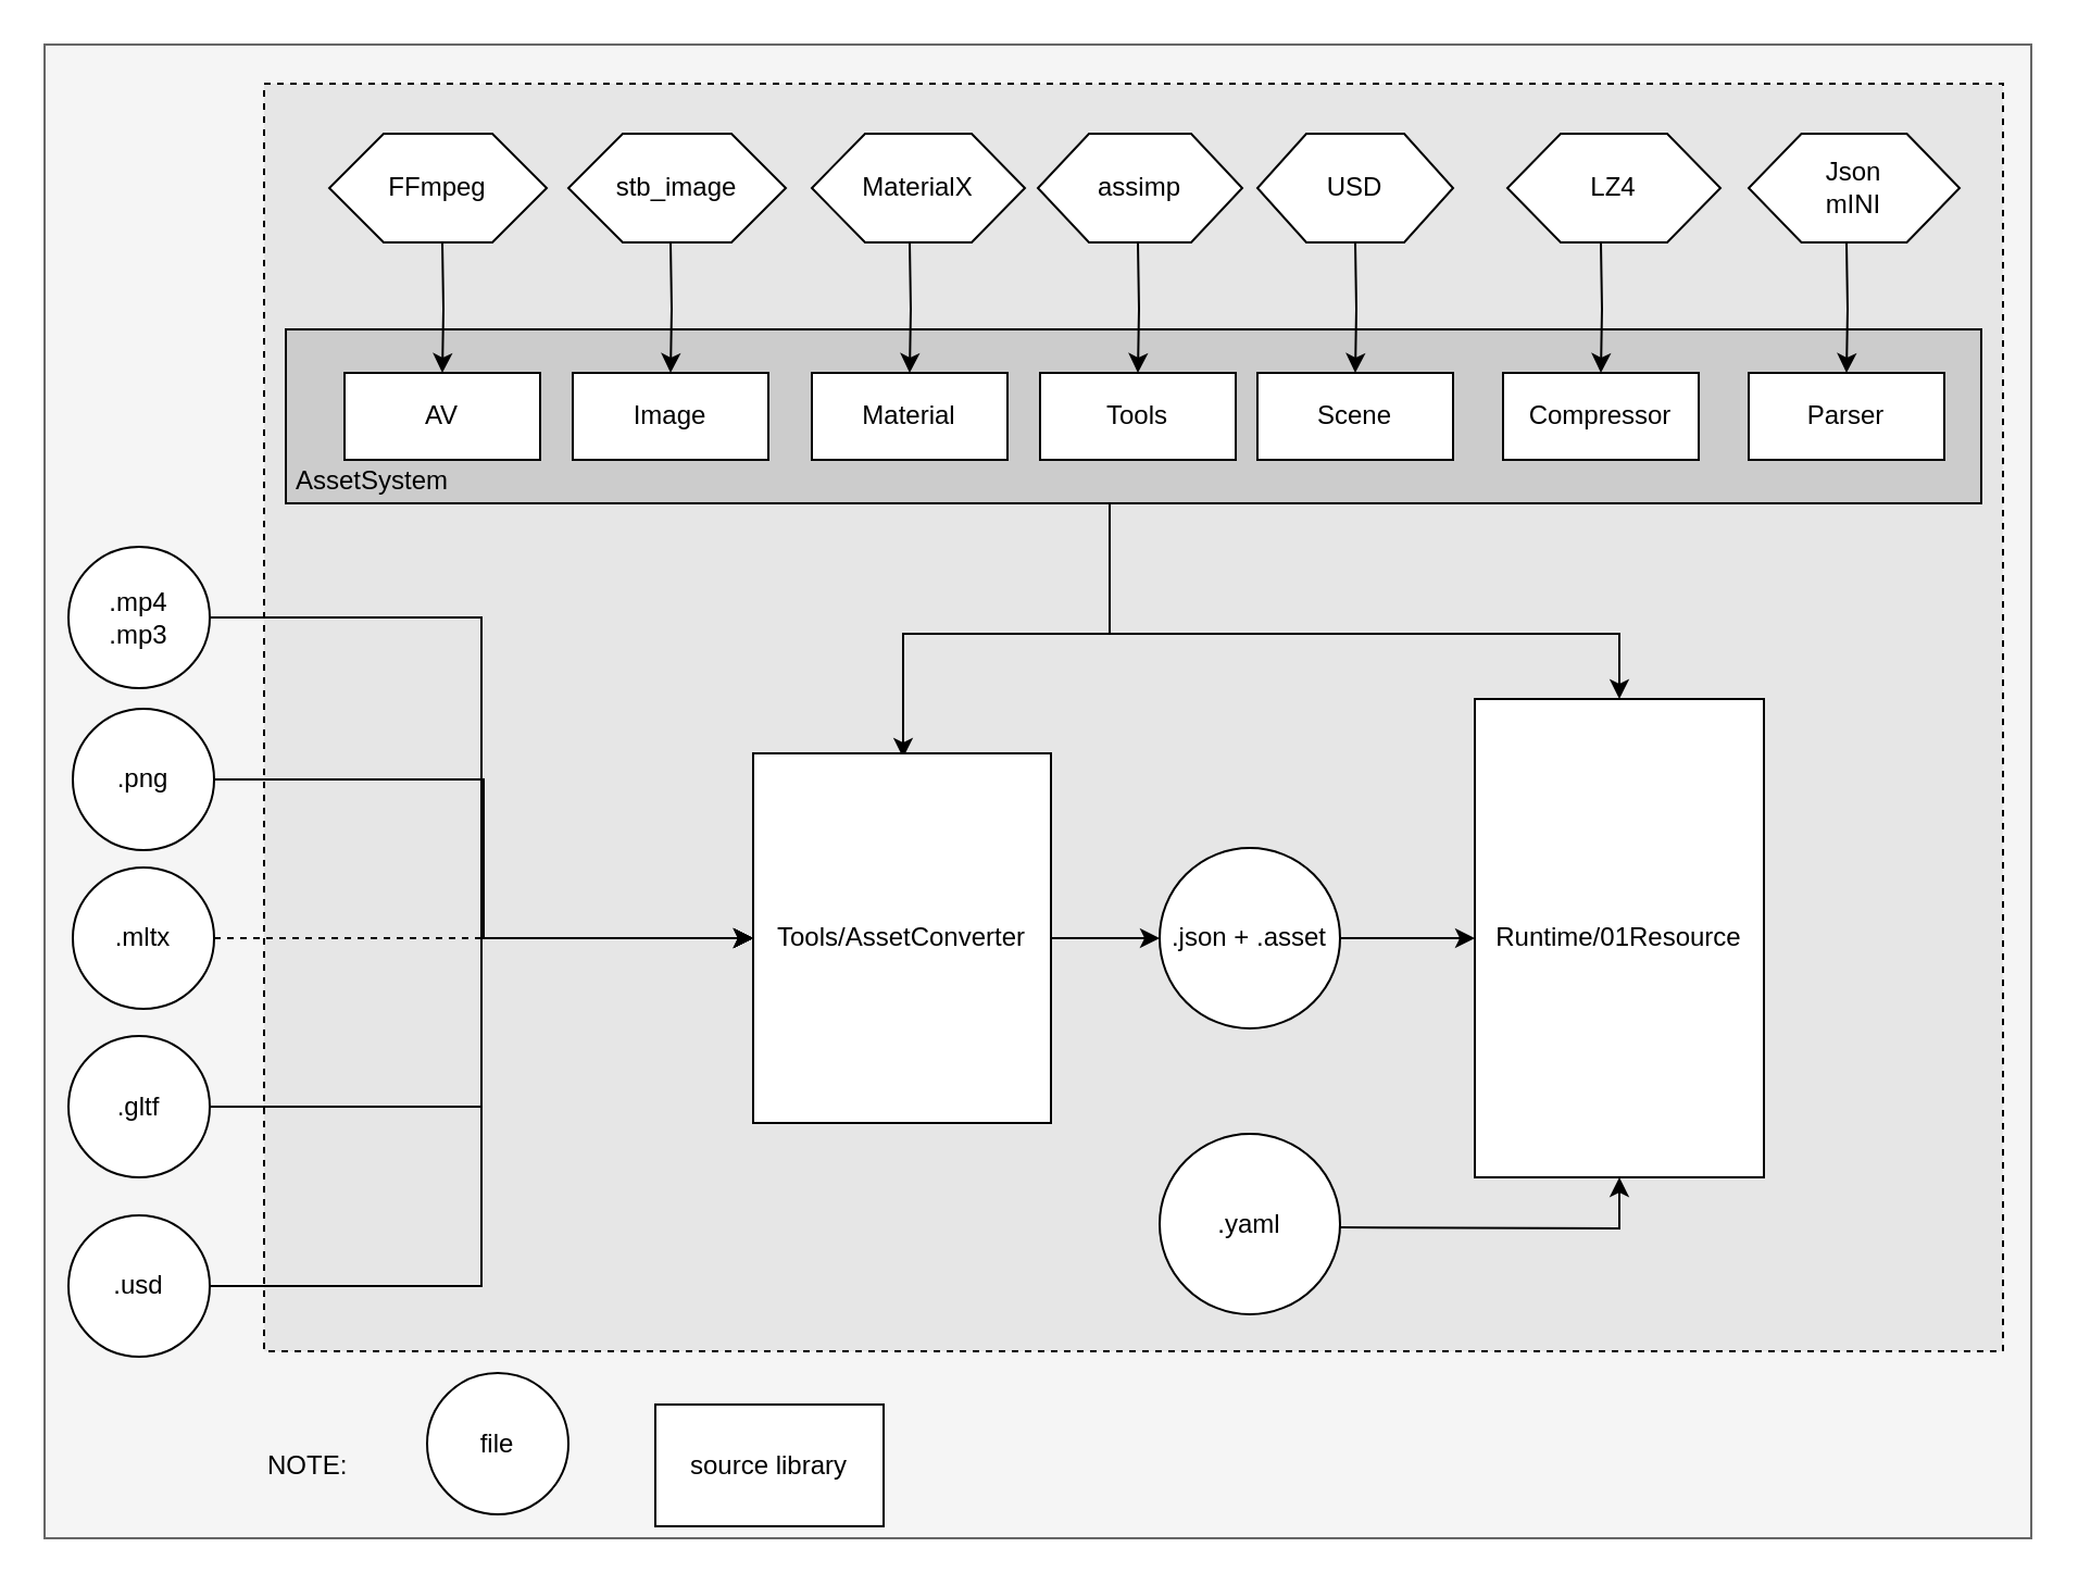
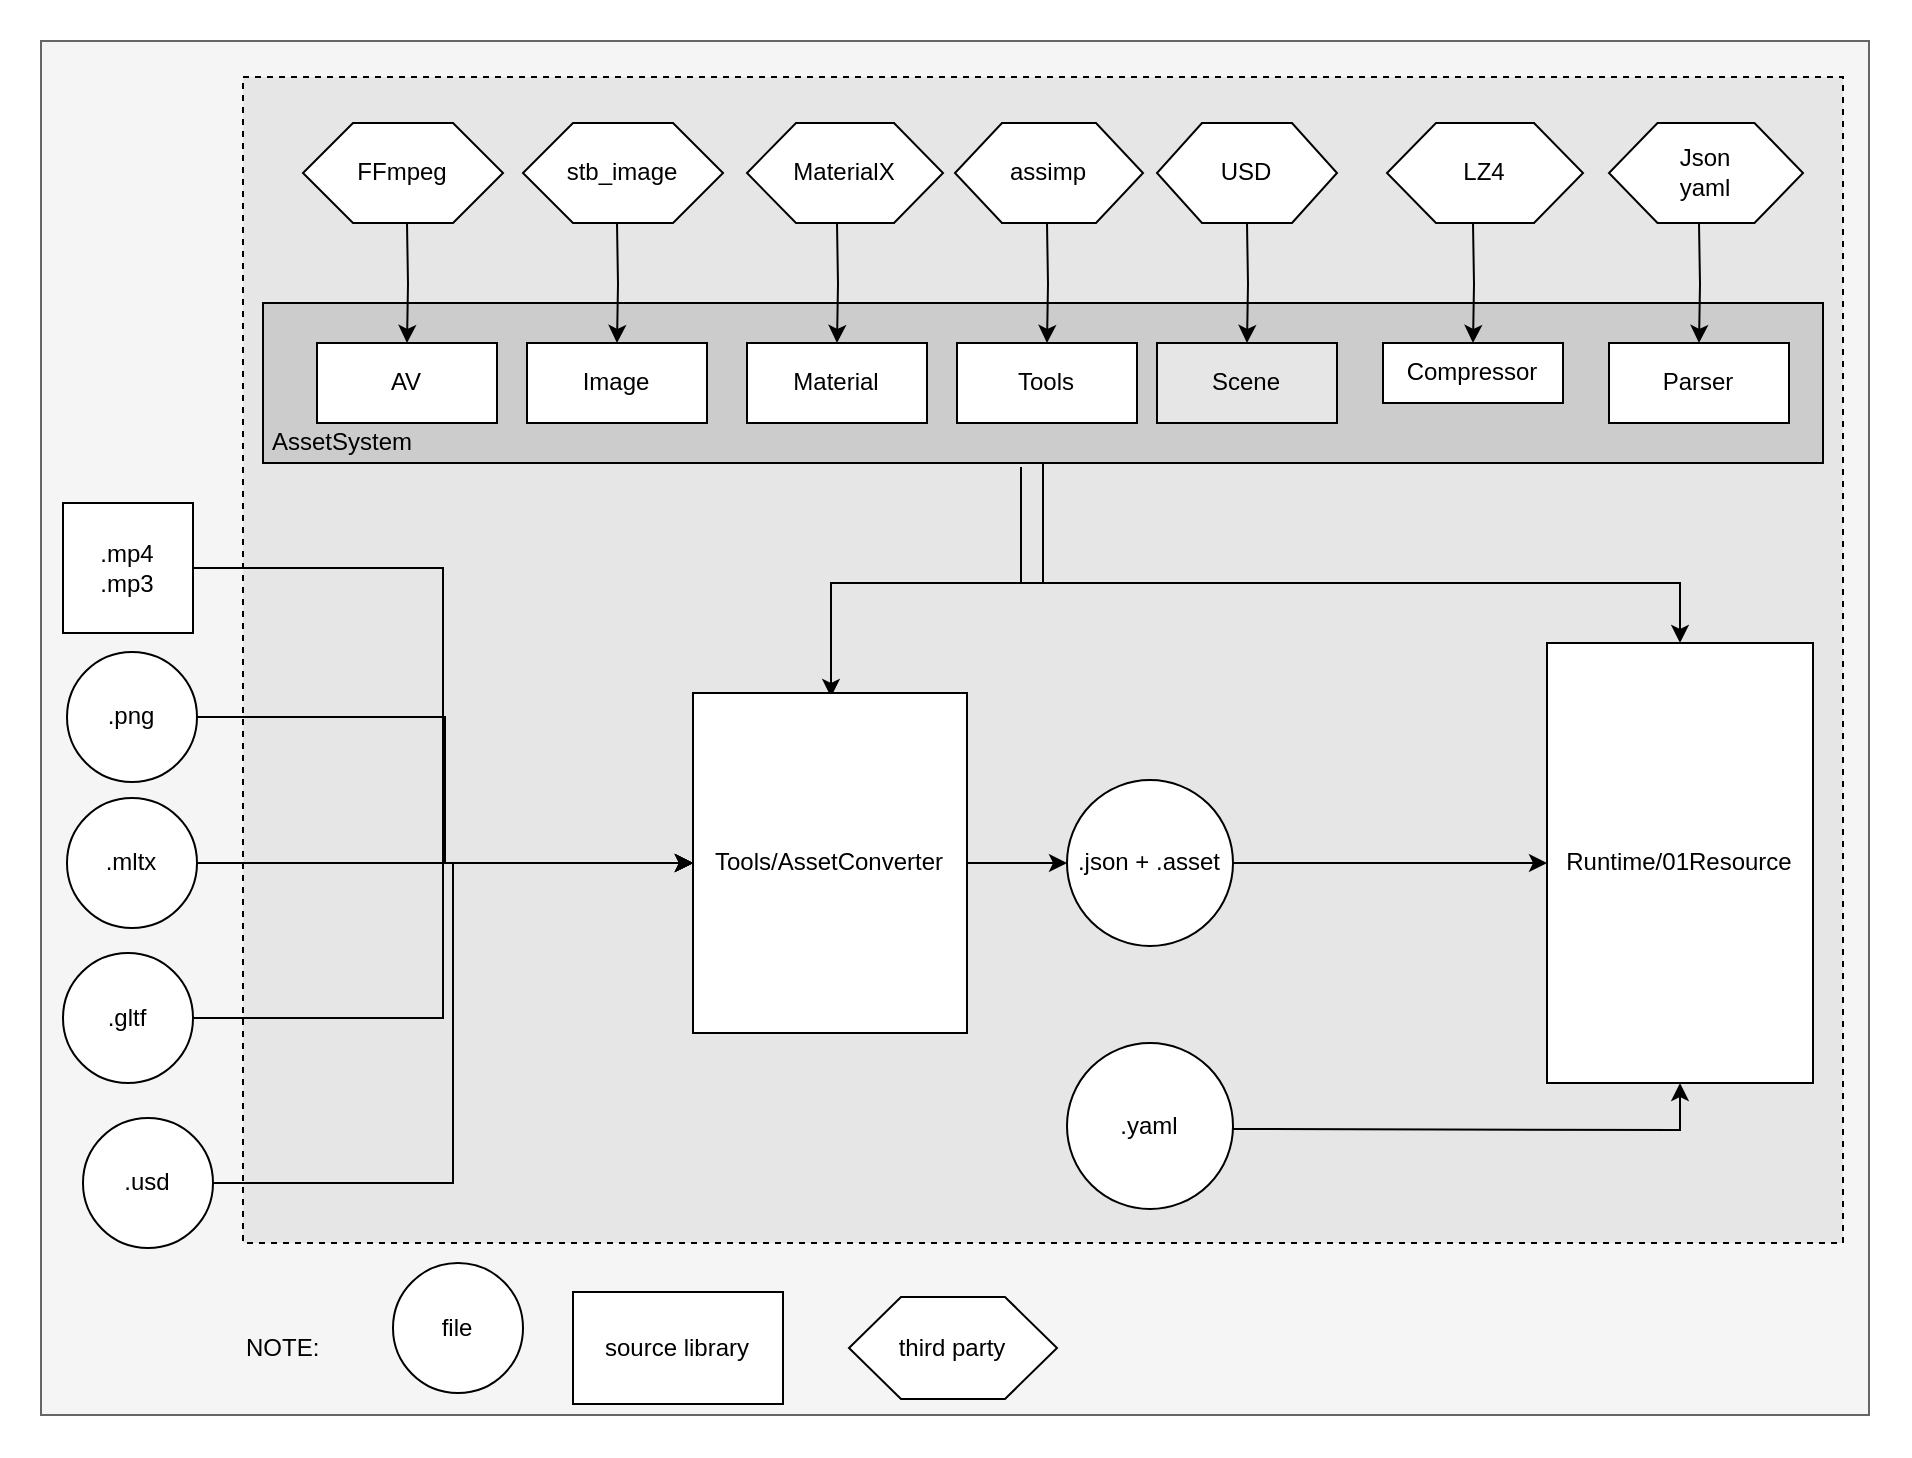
  <mxCell id="0" />
  <mxCell id="1" parent="0" />
  <mxCell id="2" value="" style="rounded=0;whiteSpace=wrap;html=1;fillColor=#f5f5f5;strokeColor=#666666;fontColor=#333333;" parent="1" vertex="1"><mxGeometry x="20" y="20" width="914" height="687" as="geometry" /></mxCell>
  <mxCell id="3" value="" style="rounded=0;whiteSpace=wrap;html=1;dashed=1;fillColor=#E6E6E6;" parent="1" vertex="1"><mxGeometry x="121" y="38" width="800" height="583" as="geometry" /></mxCell>
  <mxCell id="4" style="edgeStyle=orthogonalEdgeStyle;rounded=0;orthogonalLoop=1;jettySize=auto;html=1;exitX=0.5;exitY=1;exitDx=0;exitDy=0;entryX=0.5;entryY=0;entryDx=0;entryDy=0;" parent="1" edge="1"><mxGeometry relative="1" as="geometry"><mxPoint x="510" y="233" as="sourcePoint" /><mxPoint x="415" y="348" as="targetPoint" /><Array as="points"><mxPoint x="510" y="291" /><mxPoint x="415" y="291" /></Array></mxGeometry></mxCell>
  <mxCell id="5" style="edgeStyle=orthogonalEdgeStyle;rounded=0;orthogonalLoop=1;jettySize=auto;html=1;exitX=0.5;exitY=1;exitDx=0;exitDy=0;entryX=0.5;entryY=0;entryDx=0;entryDy=0;" parent="1" source="6" target="7" edge="1"><mxGeometry relative="1" as="geometry"><Array as="points"><mxPoint x="510" y="291" /><mxPoint x="745" y="291" /></Array></mxGeometry></mxCell>
  <mxCell id="6" value="" style="rounded=0;whiteSpace=wrap;html=1;fillColor=#CCCCCC;" parent="1" vertex="1"><mxGeometry x="131" y="151" width="780" height="80" as="geometry" /></mxCell>
- <mxCell id="7" value="Runtime/01Resource" style="rounded=0;whiteSpace=wrap;html=1;" parent="1" vertex="1"><mxGeometry x="678" y="321" width="133" height="220" as="geometry" /></mxCell>
+ <mxCell id="7" value="Runtime/01Resource" style="rounded=0;whiteSpace=wrap;html=1;" parent="1" vertex="1"><mxGeometry x="773" y="321" width="133" height="220" as="geometry" /></mxCell>
  <mxCell id="8" value="AV" style="rounded=0;whiteSpace=wrap;html=1;" parent="1" vertex="1"><mxGeometry x="158" y="171" width="90" height="40" as="geometry" /></mxCell>
  <mxCell id="9" value="Image" style="rounded=0;whiteSpace=wrap;html=1;" parent="1" vertex="1"><mxGeometry x="263" y="171" width="90" height="40" as="geometry" /></mxCell>
  <mxCell id="10" value="Material" style="rounded=0;whiteSpace=wrap;html=1;" parent="1" vertex="1"><mxGeometry x="373" y="171" width="90" height="40" as="geometry" /></mxCell>
  <mxCell id="11" value="Tools" style="rounded=0;whiteSpace=wrap;html=1;" parent="1" vertex="1"><mxGeometry x="478" y="171" width="90" height="40" as="geometry" /></mxCell>
- <mxCell id="12" value="Scene" style="rounded=0;whiteSpace=wrap;html=1;" parent="1" vertex="1"><mxGeometry x="578" y="171" width="90" height="40" as="geometry" /></mxCell>
+ <mxCell id="12" value="Scene" style="rounded=0;whiteSpace=wrap;html=1;fillColor=#e6e6e6;" parent="1" vertex="1"><mxGeometry x="578" y="171" width="90" height="40" as="geometry" /></mxCell>
  <mxCell id="13" value="Parser" style="rounded=0;whiteSpace=wrap;html=1;" parent="1" vertex="1"><mxGeometry x="804" y="171" width="90" height="40" as="geometry" /></mxCell>
  <mxCell id="14" style="edgeStyle=orthogonalEdgeStyle;rounded=0;orthogonalLoop=1;jettySize=auto;html=1;exitX=0.5;exitY=1;exitDx=0;exitDy=0;entryX=0.5;entryY=0;entryDx=0;entryDy=0;" parent="1" target="11" edge="1"><mxGeometry relative="1" as="geometry"><mxPoint x="523" y="111" as="sourcePoint" /></mxGeometry></mxCell>
  <mxCell id="15" style="edgeStyle=orthogonalEdgeStyle;rounded=0;orthogonalLoop=1;jettySize=auto;html=1;exitX=0.5;exitY=1;exitDx=0;exitDy=0;entryX=0.5;entryY=0;entryDx=0;entryDy=0;" parent="1" target="12" edge="1"><mxGeometry relative="1" as="geometry"><mxPoint x="623" y="111" as="sourcePoint" /></mxGeometry></mxCell>
  <mxCell id="16" style="edgeStyle=orthogonalEdgeStyle;rounded=0;orthogonalLoop=1;jettySize=auto;html=1;exitX=0.5;exitY=1;exitDx=0;exitDy=0;entryX=0.5;entryY=0;entryDx=0;entryDy=0;" parent="1" target="10" edge="1"><mxGeometry relative="1" as="geometry"><mxPoint x="418" y="111" as="sourcePoint" /></mxGeometry></mxCell>
  <mxCell id="17" style="edgeStyle=orthogonalEdgeStyle;rounded=0;orthogonalLoop=1;jettySize=auto;html=1;exitX=0.5;exitY=1;exitDx=0;exitDy=0;entryX=0.5;entryY=0;entryDx=0;entryDy=0;" parent="1" target="9" edge="1"><mxGeometry relative="1" as="geometry"><mxPoint x="308" y="111" as="sourcePoint" /></mxGeometry></mxCell>
  <mxCell id="18" style="edgeStyle=orthogonalEdgeStyle;rounded=0;orthogonalLoop=1;jettySize=auto;html=1;exitX=0.5;exitY=1;exitDx=0;exitDy=0;entryX=0.5;entryY=0;entryDx=0;entryDy=0;" parent="1" target="8" edge="1"><mxGeometry relative="1" as="geometry"><mxPoint x="203" y="111" as="sourcePoint" /></mxGeometry></mxCell>
  <mxCell id="19" style="edgeStyle=orthogonalEdgeStyle;rounded=0;orthogonalLoop=1;jettySize=auto;html=1;exitX=0.5;exitY=1;exitDx=0;exitDy=0;entryX=0.5;entryY=0;entryDx=0;entryDy=0;" parent="1" target="13" edge="1"><mxGeometry relative="1" as="geometry"><mxPoint x="849" y="111" as="sourcePoint" /></mxGeometry></mxCell>
  <mxCell id="20" style="edgeStyle=orthogonalEdgeStyle;rounded=0;orthogonalLoop=1;jettySize=auto;html=1;exitX=1;exitY=0.5;exitDx=0;exitDy=0;entryX=0;entryY=0.5;entryDx=0;entryDy=0;" parent="1" source="21" target="48" edge="1"><mxGeometry relative="1" as="geometry" /></mxCell>
  <mxCell id="21" value="Tools/AssetConverter" style="rounded=0;whiteSpace=wrap;html=1;" parent="1" vertex="1"><mxGeometry x="346" y="346" width="137" height="170" as="geometry" /></mxCell>
  <mxCell id="22" value="AssetSystem" style="text;html=1;resizable=0;points=[];autosize=1;align=left;verticalAlign=top;spacingTop=-4;" parent="1" vertex="1"><mxGeometry x="133.5" y="211" width="80" height="14" as="geometry" /></mxCell>
- <mxCell id="23" value="Compressor" style="rounded=0;whiteSpace=wrap;html=1;" parent="1" vertex="1"><mxGeometry x="691" y="171" width="90" height="40" as="geometry" /></mxCell>
+ <mxCell id="23" value="Compressor" style="rounded=0;whiteSpace=wrap;html=1;" parent="1" vertex="1"><mxGeometry x="691" y="171" width="90" height="30" as="geometry" /></mxCell>
  <mxCell id="24" style="edgeStyle=orthogonalEdgeStyle;rounded=0;orthogonalLoop=1;jettySize=auto;html=1;exitX=0.5;exitY=1;exitDx=0;exitDy=0;entryX=0.5;entryY=0;entryDx=0;entryDy=0;" parent="1" target="23" edge="1"><mxGeometry relative="1" as="geometry"><mxPoint x="736" y="111" as="sourcePoint" /></mxGeometry></mxCell>
  <mxCell id="25" style="edgeStyle=orthogonalEdgeStyle;rounded=0;orthogonalLoop=1;jettySize=auto;html=1;exitX=1;exitY=0.5;exitDx=0;exitDy=0;entryX=0;entryY=0.5;entryDx=0;entryDy=0;" parent="1" source="26" target="21" edge="1"><mxGeometry relative="1" as="geometry" /></mxCell>
- <mxCell id="26" value=".mp4&lt;br&gt;.mp3" style="ellipse;whiteSpace=wrap;html=1;aspect=fixed;" parent="1" vertex="1"><mxGeometry x="31" y="251" width="65" height="65" as="geometry" /></mxCell>
+ <mxCell id="26" value=".mp4&lt;br&gt;.mp3" style="whiteSpace=wrap;html=1;aspect=fixed;rounded=0;" parent="1" vertex="1"><mxGeometry x="31" y="251" width="65" height="65" as="geometry" /></mxCell>
  <mxCell id="27" style="edgeStyle=orthogonalEdgeStyle;rounded=0;orthogonalLoop=1;jettySize=auto;html=1;exitX=1;exitY=0.5;exitDx=0;exitDy=0;entryX=0;entryY=0.5;entryDx=0;entryDy=0;" parent="1" source="28" target="21" edge="1"><mxGeometry relative="1" as="geometry" /></mxCell>
  <mxCell id="28" value=".png" style="ellipse;whiteSpace=wrap;html=1;aspect=fixed;" parent="1" vertex="1"><mxGeometry x="33" y="325.5" width="65" height="65" as="geometry" /></mxCell>
- <mxCell id="29" style="edgeStyle=orthogonalEdgeStyle;rounded=0;orthogonalLoop=1;jettySize=auto;html=1;exitX=1;exitY=0.5;exitDx=0;exitDy=0;entryX=0;entryY=0.5;entryDx=0;entryDy=0;dashed=1;" parent="1" source="30" target="21" edge="1"><mxGeometry relative="1" as="geometry" /></mxCell>
+ <mxCell id="29" style="edgeStyle=orthogonalEdgeStyle;rounded=0;orthogonalLoop=1;jettySize=auto;html=1;exitX=1;exitY=0.5;exitDx=0;exitDy=0;entryX=0;entryY=0.5;entryDx=0;entryDy=0;" parent="1" source="30" target="21" edge="1"><mxGeometry relative="1" as="geometry" /></mxCell>
  <mxCell id="30" value=".mltx" style="ellipse;whiteSpace=wrap;html=1;aspect=fixed;" parent="1" vertex="1"><mxGeometry x="33" y="398.5" width="65" height="65" as="geometry" /></mxCell>
  <mxCell id="31" style="edgeStyle=orthogonalEdgeStyle;rounded=0;orthogonalLoop=1;jettySize=auto;html=1;exitX=1;exitY=0.5;exitDx=0;exitDy=0;entryX=0;entryY=0.5;entryDx=0;entryDy=0;" parent="1" source="32" target="21" edge="1"><mxGeometry relative="1" as="geometry" /></mxCell>
  <mxCell id="32" value=".gltf" style="ellipse;whiteSpace=wrap;html=1;aspect=fixed;" parent="1" vertex="1"><mxGeometry x="31" y="476" width="65" height="65" as="geometry" /></mxCell>
  <mxCell id="33" style="edgeStyle=orthogonalEdgeStyle;rounded=0;orthogonalLoop=1;jettySize=auto;html=1;exitX=1;exitY=0.5;exitDx=0;exitDy=0;entryX=0;entryY=0.5;entryDx=0;entryDy=0;" parent="1" source="34" target="21" edge="1"><mxGeometry relative="1" as="geometry" /></mxCell>
- <mxCell id="34" value=".usd" style="ellipse;whiteSpace=wrap;html=1;aspect=fixed;" parent="1" vertex="1"><mxGeometry x="31" y="558.5" width="65" height="65" as="geometry" /></mxCell>
+ <mxCell id="34" value=".usd" style="ellipse;whiteSpace=wrap;html=1;aspect=fixed;" parent="1" vertex="1"><mxGeometry x="41" y="558.5" width="65" height="65" as="geometry" /></mxCell>
  <mxCell id="35" style="edgeStyle=orthogonalEdgeStyle;rounded=0;orthogonalLoop=1;jettySize=auto;html=1;exitX=1;exitY=0.5;exitDx=0;exitDy=0;entryX=0.5;entryY=1;entryDx=0;entryDy=0;" parent="1" target="7" edge="1"><mxGeometry relative="1" as="geometry"><mxPoint x="616" y="564" as="sourcePoint" /></mxGeometry></mxCell>
  <mxCell id="36" value="file" style="ellipse;whiteSpace=wrap;html=1;aspect=fixed;" parent="1" vertex="1"><mxGeometry x="196" y="631" width="65" height="65" as="geometry" /></mxCell>
  <mxCell id="37" value="NOTE:" style="text;html=1;resizable=0;points=[];autosize=1;align=left;verticalAlign=top;spacingTop=-4;" parent="1" vertex="1"><mxGeometry x="121" y="663.5" width="50" height="20" as="geometry" /></mxCell>
- <mxCell id="38" value="source library" style="rounded=0;whiteSpace=wrap;html=1;" parent="1" vertex="1"><mxGeometry x="301" y="645.5" width="105" height="56" as="geometry" /></mxCell>
+ <mxCell id="38" value="source library" style="rounded=0;whiteSpace=wrap;html=1;" parent="1" vertex="1"><mxGeometry x="286" y="645.5" width="105" height="56" as="geometry" /></mxCell>
  <mxCell id="39" value="FFmpeg" style="shape=hexagon;perimeter=hexagonPerimeter2;whiteSpace=wrap;html=1;" parent="1" vertex="1"><mxGeometry x="151" y="61" width="100" height="50" as="geometry" /></mxCell>
  <mxCell id="40" value="stb_image" style="shape=hexagon;perimeter=hexagonPerimeter2;whiteSpace=wrap;html=1;" parent="1" vertex="1"><mxGeometry x="261" y="61" width="100" height="50" as="geometry" /></mxCell>
  <mxCell id="41" value="MaterialX" style="shape=hexagon;perimeter=hexagonPerimeter2;whiteSpace=wrap;html=1;" parent="1" vertex="1"><mxGeometry x="373" y="61" width="98" height="50" as="geometry" /></mxCell>
  <mxCell id="42" value="assimp" style="shape=hexagon;perimeter=hexagonPerimeter2;whiteSpace=wrap;html=1;" parent="1" vertex="1"><mxGeometry x="477" y="61" width="94" height="50" as="geometry" /></mxCell>
  <mxCell id="43" value="USD" style="shape=hexagon;perimeter=hexagonPerimeter2;whiteSpace=wrap;html=1;" parent="1" vertex="1"><mxGeometry x="578" y="61" width="90" height="50" as="geometry" /></mxCell>
  <mxCell id="44" value="LZ4" style="shape=hexagon;perimeter=hexagonPerimeter2;whiteSpace=wrap;html=1;" parent="1" vertex="1"><mxGeometry x="693" y="61" width="98" height="50" as="geometry" /></mxCell>
- <mxCell id="45" value="Json&lt;br&gt;mINI" style="shape=hexagon;perimeter=hexagonPerimeter2;whiteSpace=wrap;html=1;" parent="1" vertex="1"><mxGeometry x="804" y="61" width="97" height="50" as="geometry" /></mxCell>
+ <mxCell id="45" value="Json&lt;br&gt;yaml" style="shape=hexagon;perimeter=hexagonPerimeter2;whiteSpace=wrap;html=1;" parent="1" vertex="1"><mxGeometry x="804" y="61" width="97" height="50" as="geometry" /></mxCell>
+ <mxCell id="46" value="third party" style="shape=hexagon;perimeter=hexagonPerimeter2;whiteSpace=wrap;html=1;" parent="1" vertex="1"><mxGeometry x="424" y="648" width="104" height="51" as="geometry" /></mxCell>
  <mxCell id="47" style="edgeStyle=orthogonalEdgeStyle;rounded=0;orthogonalLoop=1;jettySize=auto;html=1;exitX=1;exitY=0.5;exitDx=0;exitDy=0;" parent="1" source="48" target="7" edge="1"><mxGeometry relative="1" as="geometry" /></mxCell>
  <mxCell id="48" value="&lt;span style=&quot;text-align: left ; white-space: nowrap&quot;&gt;.json + .asset&lt;/span&gt;" style="ellipse;whiteSpace=wrap;html=1;aspect=fixed;" parent="1" vertex="1"><mxGeometry x="533" y="389.5" width="83" height="83" as="geometry" /></mxCell>
  <mxCell id="49" value="&lt;span style=&quot;text-align: left ; white-space: nowrap&quot;&gt;.yaml&lt;br&gt;&lt;/span&gt;" style="ellipse;whiteSpace=wrap;html=1;aspect=fixed;" parent="1" vertex="1"><mxGeometry x="533" y="521" width="83" height="83" as="geometry" /></mxCell>
